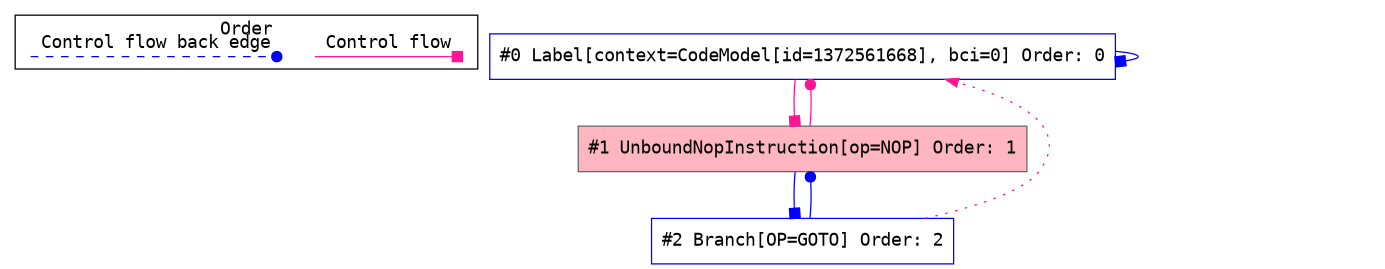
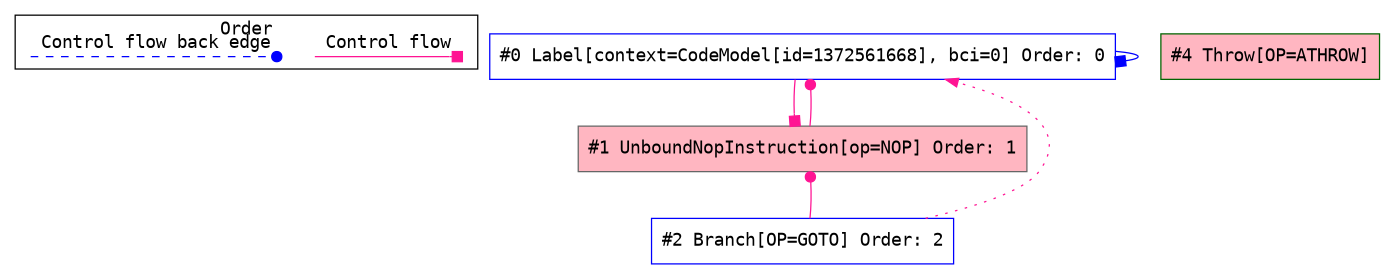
  digraph {
    fontname="DejaVu Sans Mono"
    ordering=in
    node [fontname="DejaVu Sans Mono" shape=point style=invis]
    edge [arrowhead=box color=deeppink fontname="DejaVu Sans Mono"]
    c0
    c1
    c2
    c3
    n5 [color=blue fillcolor=white label="#0 Label[context=CodeModel[id=1372561668], bci=0] Order: 0" shape=box style=filled]
    n6 [color=gray40 fillcolor=lightpink label="#1 UnboundNopInstruction[op=NOP] Order: 1" shape=box style=filled]
    n7 [color=blue fillcolor=white label="#2 Branch[OP=GOTO] Order: 2" shape=box style=filled]
+   n8 [color=darkgreen fillcolor=lightpink label="#4 Throw[OP=ATHROW]" shape=box style=filled]
    subgraph cluster_1 {
      label=Order
      subgraph sub_2 {
        label=Legend
        rank=same
        c0
        c1
        c2
        c3
      }
    }
    c0 -> c1 [label="Control flow" style=solid]
    c2 -> c3 [arrowhead=dot color=blue label="Control flow back edge" style=dashed]
    n5 -> n5 [color=blue]
    n5 -> n6
    n6 -> n5 [arrowhead=dot]
-   n6 -> n7 [color=blue]
    n7 -> n5 [arrowhead=normal style=dotted]
-   n7 -> n6 [arrowhead=dot color=blue]
+   n7 -> n6 [arrowhead=dot]
  }
